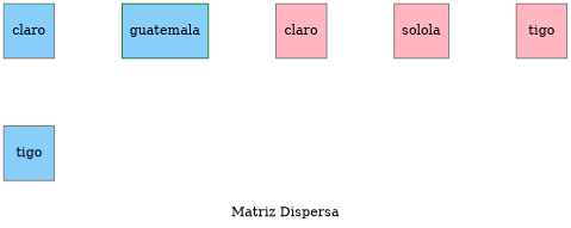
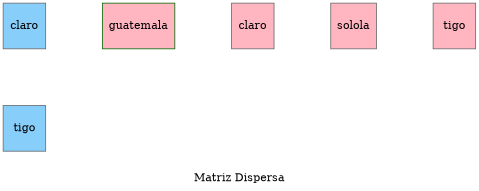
  digraph {
    label="Matriz Dispersa"
    nodesep=1
    ranksep=1
    node [fillcolor=lightpink group=0 shape=box style=filled color=gray40]
    edge [dir=both style=invis]
    n1 [fillcolor=lightskyblue height=0.8 label=claro]
    n2 [fillcolor=lightskyblue height=0.8 label=tigo]
-   n3 [fillcolor=lightskyblue group=2 height=0.8 label=guatemala color=darkgreen]
+   n3 [group=2 height=0.8 label=guatemala color=darkgreen]
    n4 [group=3 height=0.8 label=claro]
    n5 [group=4 height=0.8 label=solola]
    n6 [group=5 height=0.8 label=tigo]
    subgraph sub_1 {
      rank=same
      n1
    }
    subgraph sub_2 {
      rank=same
      n2
    }
    subgraph sub_3 {
      rank=same
      n3
      n4
      n5
      n6
    }
    n1 -> n2
    n3 -> n4
    n4 -> n5
    n5 -> n6
  }
